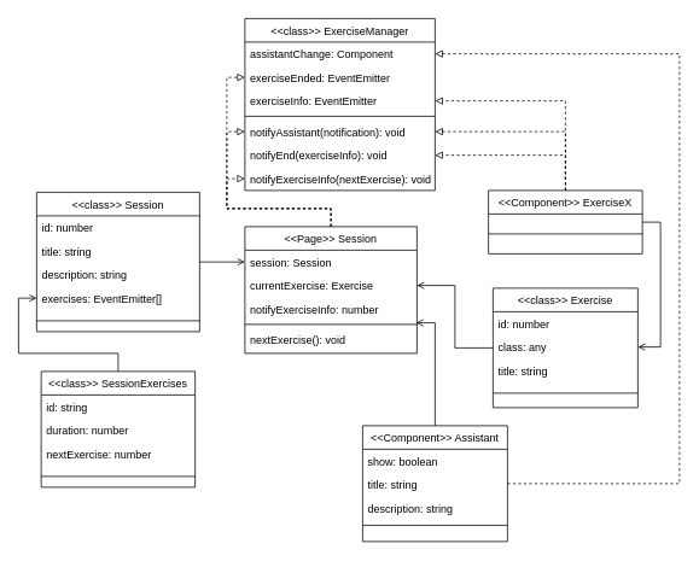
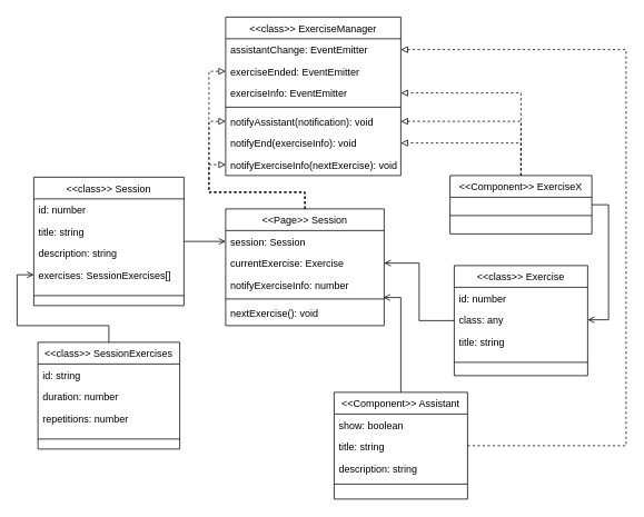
  <mxCell id="0" />
  <mxCell id="1" parent="0" />
  <mxCell id="2" style="edgeStyle=orthogonalEdgeStyle;rounded=0;orthogonalLoop=1;jettySize=auto;html=1;entryX=0;entryY=0.5;entryDx=0;entryDy=0;endArrow=open;endFill=0;" parent="1" source="35" target="15" edge="1"><mxGeometry relative="1" as="geometry" /></mxCell>
  <mxCell id="3" style="edgeStyle=orthogonalEdgeStyle;rounded=0;orthogonalLoop=1;jettySize=auto;html=1;entryX=0;entryY=0.5;entryDx=0;entryDy=0;endArrow=open;endFill=0;" parent="1" source="41" target="39" edge="1"><mxGeometry relative="1" as="geometry"><Array as="points"><mxPoint x="130" y="390" /><mxPoint x="20" y="390" /><mxPoint x="20" y="329" /></Array></mxGeometry></mxCell>
  <mxCell id="4" style="edgeStyle=orthogonalEdgeStyle;rounded=0;orthogonalLoop=1;jettySize=auto;html=1;entryX=1;entryY=0.5;entryDx=0;entryDy=0;endArrow=open;endFill=0;" parent="1" source="5" target="16" edge="1"><mxGeometry relative="1" as="geometry" /></mxCell>
  <mxCell id="5" value="&lt;&lt;class&gt;&gt; Exercise" style="swimlane;fontStyle=0;align=center;verticalAlign=top;childLayout=stackLayout;horizontal=1;startSize=26;horizontalStack=0;resizeParent=1;resizeLast=0;collapsible=1;marginBottom=0;rounded=0;shadow=0;strokeWidth=1;" parent="1" vertex="1"><mxGeometry x="544" y="318" width="160" height="132" as="geometry"><mxRectangle x="230" y="140" width="160" height="26" as="alternateBounds" /></mxGeometry></mxCell>
  <mxCell id="6" value="id: number" style="text;align=left;verticalAlign=top;spacingLeft=4;spacingRight=4;overflow=hidden;rotatable=0;points=[[0,0.5],[1,0.5]];portConstraint=eastwest;" parent="5" vertex="1"><mxGeometry y="26" width="160" height="26" as="geometry" /></mxCell>
  <mxCell id="7" value="class: any" style="text;align=left;verticalAlign=top;spacingLeft=4;spacingRight=4;overflow=hidden;rotatable=0;points=[[0,0.5],[1,0.5]];portConstraint=eastwest;" parent="5" vertex="1"><mxGeometry y="52" width="160" height="26" as="geometry" /></mxCell>
  <mxCell id="8" value="title: string" style="text;align=left;verticalAlign=top;spacingLeft=4;spacingRight=4;overflow=hidden;rotatable=0;points=[[0,0.5],[1,0.5]];portConstraint=eastwest;rounded=0;shadow=0;html=0;" parent="5" vertex="1"><mxGeometry y="78" width="160" height="26" as="geometry" /></mxCell>
  <mxCell id="9" value="" style="line;html=1;strokeWidth=1;align=left;verticalAlign=middle;spacingTop=-1;spacingLeft=3;spacingRight=3;rotatable=0;labelPosition=right;points=[];portConstraint=eastwest;" parent="5" vertex="1"><mxGeometry y="104" width="160" height="24" as="geometry" /></mxCell>
  <mxCell id="10" style="edgeStyle=orthogonalEdgeStyle;rounded=0;orthogonalLoop=1;jettySize=auto;html=1;entryX=1;entryY=0.5;entryDx=0;entryDy=0;endArrow=open;endFill=0;exitX=1;exitY=0.5;exitDx=0;exitDy=0;" parent="1" source="32" target="7" edge="1"><mxGeometry relative="1" as="geometry" /></mxCell>
  <mxCell id="11" style="edgeStyle=orthogonalEdgeStyle;rounded=0;orthogonalLoop=1;jettySize=auto;html=1;entryX=0;entryY=0.5;entryDx=0;entryDy=0;endArrow=block;endFill=0;dashed=1;" parent="1" source="14" target="28" edge="1"><mxGeometry relative="1" as="geometry" /></mxCell>
  <mxCell id="12" style="edgeStyle=orthogonalEdgeStyle;rounded=0;orthogonalLoop=1;jettySize=auto;html=1;entryX=0;entryY=0.5;entryDx=0;entryDy=0;dashed=1;endArrow=block;endFill=0;" parent="1" source="14" target="26" edge="1"><mxGeometry relative="1" as="geometry"><Array as="points"><mxPoint x="365" y="230" /><mxPoint x="250" y="230" /><mxPoint x="250" y="145" /></Array></mxGeometry></mxCell>
  <mxCell id="13" style="edgeStyle=orthogonalEdgeStyle;rounded=0;orthogonalLoop=1;jettySize=auto;html=1;entryX=0;entryY=0.5;entryDx=0;entryDy=0;dashed=1;endArrow=block;endFill=0;" parent="1" source="14" target="23" edge="1"><mxGeometry relative="1" as="geometry"><Array as="points"><mxPoint x="365" y="230" /><mxPoint x="250" y="230" /><mxPoint x="250" y="85" /></Array></mxGeometry></mxCell>
  <mxCell id="14" value="&lt;&lt;Page&gt;&gt; Session" style="swimlane;fontStyle=0;align=center;verticalAlign=top;childLayout=stackLayout;horizontal=1;startSize=26;horizontalStack=0;resizeParent=1;resizeLast=0;collapsible=1;marginBottom=0;rounded=0;shadow=0;strokeWidth=1;" parent="1" vertex="1"><mxGeometry x="270" y="250" width="190" height="140" as="geometry"><mxRectangle x="550" y="140" width="160" height="26" as="alternateBounds" /></mxGeometry></mxCell>
  <mxCell id="15" value="session: Session" style="text;align=left;verticalAlign=top;spacingLeft=4;spacingRight=4;overflow=hidden;rotatable=0;points=[[0,0.5],[1,0.5]];portConstraint=eastwest;" parent="14" vertex="1"><mxGeometry y="26" width="190" height="26" as="geometry" /></mxCell>
  <mxCell id="16" value="currentExercise: Exercise" style="text;align=left;verticalAlign=top;spacingLeft=4;spacingRight=4;overflow=hidden;rotatable=0;points=[[0,0.5],[1,0.5]];portConstraint=eastwest;rounded=0;shadow=0;html=0;" parent="14" vertex="1"><mxGeometry y="52" width="190" height="26" as="geometry" /></mxCell>
  <mxCell id="17" value="notifyExerciseInfo: number" style="text;align=left;verticalAlign=top;spacingLeft=4;spacingRight=4;overflow=hidden;rotatable=0;points=[[0,0.5],[1,0.5]];portConstraint=eastwest;rounded=0;shadow=0;html=0;" parent="14" vertex="1"><mxGeometry y="78" width="190" height="26" as="geometry" /></mxCell>
  <mxCell id="18" value="" style="line;html=1;strokeWidth=1;align=left;verticalAlign=middle;spacingTop=-1;spacingLeft=3;spacingRight=3;rotatable=0;labelPosition=right;points=[];portConstraint=eastwest;" parent="14" vertex="1"><mxGeometry y="104" width="190" height="8" as="geometry" /></mxCell>
  <mxCell id="19" value="nextExercise(): void" style="text;align=left;verticalAlign=top;spacingLeft=4;spacingRight=4;overflow=hidden;rotatable=0;points=[[0,0.5],[1,0.5]];portConstraint=eastwest;" parent="14" vertex="1"><mxGeometry y="112" width="190" height="26" as="geometry" /></mxCell>
  <mxCell id="20" style="edgeStyle=orthogonalEdgeStyle;rounded=0;orthogonalLoop=1;jettySize=auto;html=1;entryX=0.995;entryY=1.088;entryDx=0;entryDy=0;entryPerimeter=0;endArrow=open;endFill=0;" parent="1" source="46" target="17" edge="1"><mxGeometry relative="1" as="geometry" /></mxCell>
  <mxCell id="21" value="&lt;&lt;class&gt;&gt; ExerciseManager" style="swimlane;fontStyle=0;align=center;verticalAlign=top;childLayout=stackLayout;horizontal=1;startSize=26;horizontalStack=0;resizeParent=1;resizeLast=0;collapsible=1;marginBottom=0;rounded=0;shadow=0;strokeWidth=1;" parent="1" vertex="1"><mxGeometry x="270" y="20" width="210" height="190" as="geometry"><mxRectangle x="550" y="140" width="160" height="26" as="alternateBounds" /></mxGeometry></mxCell>
- <mxCell id="22" value="assistantChange: Component" style="text;align=left;verticalAlign=top;spacingLeft=4;spacingRight=4;overflow=hidden;rotatable=0;points=[[0,0.5],[1,0.5]];portConstraint=eastwest;" parent="21" vertex="1"><mxGeometry y="26" width="210" height="26" as="geometry" /></mxCell>
+ <mxCell id="22" value="assistantChange: EventEmitter" style="text;align=left;verticalAlign=top;spacingLeft=4;spacingRight=4;overflow=hidden;rotatable=0;points=[[0,0.5],[1,0.5]];portConstraint=eastwest;" parent="21" vertex="1"><mxGeometry y="26" width="210" height="26" as="geometry" /></mxCell>
  <mxCell id="23" value="exerciseEnded: EventEmitter" style="text;align=left;verticalAlign=top;spacingLeft=4;spacingRight=4;overflow=hidden;rotatable=0;points=[[0,0.5],[1,0.5]];portConstraint=eastwest;rounded=0;shadow=0;html=0;" parent="21" vertex="1"><mxGeometry y="52" width="210" height="26" as="geometry" /></mxCell>
  <mxCell id="24" value="exerciseInfo: EventEmitter" style="text;align=left;verticalAlign=top;spacingLeft=4;spacingRight=4;overflow=hidden;rotatable=0;points=[[0,0.5],[1,0.5]];portConstraint=eastwest;rounded=0;shadow=0;html=0;" parent="21" vertex="1"><mxGeometry y="78" width="210" height="26" as="geometry" /></mxCell>
  <mxCell id="25" value="" style="line;html=1;strokeWidth=1;align=left;verticalAlign=middle;spacingTop=-1;spacingLeft=3;spacingRight=3;rotatable=0;labelPosition=right;points=[];portConstraint=eastwest;" parent="21" vertex="1"><mxGeometry y="104" width="210" height="8" as="geometry" /></mxCell>
  <mxCell id="26" value="notifyAssistant(notification): void" style="text;align=left;verticalAlign=top;spacingLeft=4;spacingRight=4;overflow=hidden;rotatable=0;points=[[0,0.5],[1,0.5]];portConstraint=eastwest;" parent="21" vertex="1"><mxGeometry y="112" width="210" height="26" as="geometry" /></mxCell>
  <mxCell id="27" value="notifyEnd(exerciseInfo): void" style="text;align=left;verticalAlign=top;spacingLeft=4;spacingRight=4;overflow=hidden;rotatable=0;points=[[0,0.5],[1,0.5]];portConstraint=eastwest;" parent="21" vertex="1"><mxGeometry y="138" width="210" height="26" as="geometry" /></mxCell>
  <mxCell id="28" value="notifyExerciseInfo(nextExercise): void" style="text;align=left;verticalAlign=top;spacingLeft=4;spacingRight=4;overflow=hidden;rotatable=0;points=[[0,0.5],[1,0.5]];portConstraint=eastwest;" parent="21" vertex="1"><mxGeometry y="164" width="210" height="26" as="geometry" /></mxCell>
  <mxCell id="29" style="edgeStyle=orthogonalEdgeStyle;rounded=0;orthogonalLoop=1;jettySize=auto;html=1;entryX=1;entryY=0.5;entryDx=0;entryDy=0;dashed=1;endArrow=block;endFill=0;" parent="1" source="32" target="27" edge="1"><mxGeometry relative="1" as="geometry" /></mxCell>
  <mxCell id="30" style="edgeStyle=orthogonalEdgeStyle;rounded=0;orthogonalLoop=1;jettySize=auto;html=1;entryX=1;entryY=0.5;entryDx=0;entryDy=0;dashed=1;endArrow=block;endFill=0;" parent="1" source="32" target="24" edge="1"><mxGeometry relative="1" as="geometry" /></mxCell>
  <mxCell id="31" style="edgeStyle=orthogonalEdgeStyle;rounded=0;orthogonalLoop=1;jettySize=auto;html=1;entryX=1;entryY=0.5;entryDx=0;entryDy=0;dashed=1;endArrow=block;endFill=0;" parent="1" source="32" target="26" edge="1"><mxGeometry relative="1" as="geometry" /></mxCell>
  <mxCell id="32" value="&lt;&lt;Component&gt;&gt; ExerciseX" style="swimlane;fontStyle=0;align=center;verticalAlign=top;childLayout=stackLayout;horizontal=1;startSize=26;horizontalStack=0;resizeParent=1;resizeLast=0;collapsible=1;marginBottom=0;rounded=0;shadow=0;strokeWidth=1;" parent="1" vertex="1"><mxGeometry x="539" y="210" width="170" height="70" as="geometry"><mxRectangle x="340" y="380" width="170" height="26" as="alternateBounds" /></mxGeometry></mxCell>
  <mxCell id="33" value="" style="line;html=1;strokeWidth=1;align=left;verticalAlign=middle;spacingTop=-1;spacingLeft=3;spacingRight=3;rotatable=0;labelPosition=right;points=[];portConstraint=eastwest;" parent="32" vertex="1"><mxGeometry y="26" width="170" height="44" as="geometry" /></mxCell>
  <mxCell id="34" style="edgeStyle=orthogonalEdgeStyle;rounded=0;orthogonalLoop=1;jettySize=auto;html=1;entryX=1;entryY=0.5;entryDx=0;entryDy=0;dashed=1;endArrow=block;endFill=0;" parent="1" source="46" target="22" edge="1"><mxGeometry relative="1" as="geometry"><Array as="points"><mxPoint x="750" y="534" /><mxPoint x="750" y="59" /></Array></mxGeometry></mxCell>
  <mxCell id="35" value="&lt;&lt;class&gt;&gt; Session" style="swimlane;fontStyle=0;align=center;verticalAlign=top;childLayout=stackLayout;horizontal=1;startSize=26;horizontalStack=0;resizeParent=1;resizeLast=0;collapsible=1;marginBottom=0;rounded=0;shadow=0;strokeWidth=1;" parent="1" vertex="1"><mxGeometry x="40" y="212" width="180" height="154" as="geometry"><mxRectangle x="230" y="140" width="160" height="26" as="alternateBounds" /></mxGeometry></mxCell>
  <mxCell id="36" value="id: number" style="text;align=left;verticalAlign=top;spacingLeft=4;spacingRight=4;overflow=hidden;rotatable=0;points=[[0,0.5],[1,0.5]];portConstraint=eastwest;" parent="35" vertex="1"><mxGeometry y="26" width="180" height="26" as="geometry" /></mxCell>
  <mxCell id="37" value="title: string" style="text;align=left;verticalAlign=top;spacingLeft=4;spacingRight=4;overflow=hidden;rotatable=0;points=[[0,0.5],[1,0.5]];portConstraint=eastwest;rounded=0;shadow=0;html=0;" parent="35" vertex="1"><mxGeometry y="52" width="180" height="26" as="geometry" /></mxCell>
  <mxCell id="38" value="description: string" style="text;align=left;verticalAlign=top;spacingLeft=4;spacingRight=4;overflow=hidden;rotatable=0;points=[[0,0.5],[1,0.5]];portConstraint=eastwest;rounded=0;shadow=0;html=0;" parent="35" vertex="1"><mxGeometry y="78" width="180" height="26" as="geometry" /></mxCell>
- <mxCell id="39" value="exercises: EventEmitter[]" style="text;align=left;verticalAlign=top;spacingLeft=4;spacingRight=4;overflow=hidden;rotatable=0;points=[[0,0.5],[1,0.5]];portConstraint=eastwest;rounded=0;shadow=0;html=0;" parent="35" vertex="1"><mxGeometry y="104" width="180" height="26" as="geometry" /></mxCell>
+ <mxCell id="39" value="exercises: SessionExercises[]" style="text;align=left;verticalAlign=top;spacingLeft=4;spacingRight=4;overflow=hidden;rotatable=0;points=[[0,0.5],[1,0.5]];portConstraint=eastwest;rounded=0;shadow=0;html=0;" parent="35" vertex="1"><mxGeometry y="104" width="180" height="26" as="geometry" /></mxCell>
  <mxCell id="40" value="" style="line;html=1;strokeWidth=1;align=left;verticalAlign=middle;spacingTop=-1;spacingLeft=3;spacingRight=3;rotatable=0;labelPosition=right;points=[];portConstraint=eastwest;" parent="35" vertex="1"><mxGeometry y="130" width="180" height="24" as="geometry" /></mxCell>
  <mxCell id="41" value="&lt;&lt;class&gt;&gt; SessionExercises" style="swimlane;fontStyle=0;align=center;verticalAlign=top;childLayout=stackLayout;horizontal=1;startSize=26;horizontalStack=0;resizeParent=1;resizeLast=0;collapsible=1;marginBottom=0;rounded=0;shadow=0;strokeWidth=1;" parent="1" vertex="1"><mxGeometry x="45" y="410" width="170" height="128" as="geometry"><mxRectangle x="230" y="140" width="160" height="26" as="alternateBounds" /></mxGeometry></mxCell>
  <mxCell id="42" value="id: string" style="text;align=left;verticalAlign=top;spacingLeft=4;spacingRight=4;overflow=hidden;rotatable=0;points=[[0,0.5],[1,0.5]];portConstraint=eastwest;" parent="41" vertex="1"><mxGeometry y="26" width="170" height="26" as="geometry" /></mxCell>
  <mxCell id="43" value="duration: number" style="text;align=left;verticalAlign=top;spacingLeft=4;spacingRight=4;overflow=hidden;rotatable=0;points=[[0,0.5],[1,0.5]];portConstraint=eastwest;rounded=0;shadow=0;html=0;" parent="41" vertex="1"><mxGeometry y="52" width="170" height="26" as="geometry" /></mxCell>
- <mxCell id="44" value="nextExercise: number" style="text;align=left;verticalAlign=top;spacingLeft=4;spacingRight=4;overflow=hidden;rotatable=0;points=[[0,0.5],[1,0.5]];portConstraint=eastwest;rounded=0;shadow=0;html=0;" parent="41" vertex="1"><mxGeometry y="78" width="170" height="26" as="geometry" /></mxCell>
+ <mxCell id="44" value="repetitions: number" style="text;align=left;verticalAlign=top;spacingLeft=4;spacingRight=4;overflow=hidden;rotatable=0;points=[[0,0.5],[1,0.5]];portConstraint=eastwest;rounded=0;shadow=0;html=0;" parent="41" vertex="1"><mxGeometry y="78" width="170" height="26" as="geometry" /></mxCell>
  <mxCell id="45" value="" style="line;html=1;strokeWidth=1;align=left;verticalAlign=middle;spacingTop=-1;spacingLeft=3;spacingRight=3;rotatable=0;labelPosition=right;points=[];portConstraint=eastwest;" parent="41" vertex="1"><mxGeometry y="104" width="170" height="24" as="geometry" /></mxCell>
  <mxCell id="46" value="&lt;&lt;Component&gt;&gt; Assistant" style="swimlane;fontStyle=0;align=center;verticalAlign=top;childLayout=stackLayout;horizontal=1;startSize=26;horizontalStack=0;resizeParent=1;resizeLast=0;collapsible=1;marginBottom=0;rounded=0;shadow=0;strokeWidth=1;glass=0;" parent="1" vertex="1"><mxGeometry x="400" y="470" width="160" height="128" as="geometry"><mxRectangle x="470" y="-90" width="170" height="26" as="alternateBounds" /></mxGeometry></mxCell>
  <mxCell id="47" value="show: boolean" style="text;align=left;verticalAlign=top;spacingLeft=4;spacingRight=4;overflow=hidden;rotatable=0;points=[[0,0.5],[1,0.5]];portConstraint=eastwest;rounded=0;shadow=0;html=0;" parent="46" vertex="1"><mxGeometry y="26" width="160" height="26" as="geometry" /></mxCell>
  <mxCell id="48" value="title: string" style="text;align=left;verticalAlign=top;spacingLeft=4;spacingRight=4;overflow=hidden;rotatable=0;points=[[0,0.5],[1,0.5]];portConstraint=eastwest;rounded=0;shadow=0;html=0;" parent="46" vertex="1"><mxGeometry y="52" width="160" height="26" as="geometry" /></mxCell>
  <mxCell id="49" value="description: string" style="text;align=left;verticalAlign=top;spacingLeft=4;spacingRight=4;overflow=hidden;rotatable=0;points=[[0,0.5],[1,0.5]];portConstraint=eastwest;rounded=0;shadow=0;html=0;" parent="46" vertex="1"><mxGeometry y="78" width="160" height="26" as="geometry" /></mxCell>
  <mxCell id="50" value="" style="line;html=1;strokeWidth=1;align=left;verticalAlign=middle;spacingTop=-1;spacingLeft=3;spacingRight=3;rotatable=0;labelPosition=right;points=[];portConstraint=eastwest;" parent="46" vertex="1"><mxGeometry y="104" width="160" height="12" as="geometry" /></mxCell>
